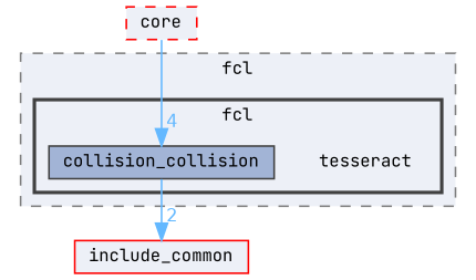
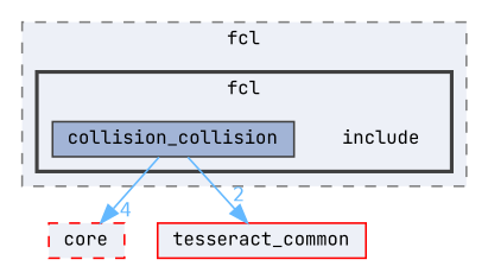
  digraph {
    compound=true
    fontname="JetBrains Mono"
    node [fontname="JetBrains Mono" fontsize=10 shape=box color=red fillcolor="#edf0f7" style=filled]
    edge [color=steelblue1 fontcolor=steelblue1 fontname="JetBrains Mono" fontsize=10 labeldistance=1.5 labelfontname=Helvetica labelfontsize=10]
-   n1 [height=0.2 label=tesseract shape=plaintext width=0.4 color="" fillcolor="" style=""]
+   n1 [height=0.2 label=include shape=plaintext width=0.4 color="" fillcolor="" style=""]
    n2 [color=grey25 fillcolor="#a2b4d6" height=0.2 label=collision_collision width=0.4]
    n3 [height=0.2 label=core style="filled,dashed" width=0.4]
-   n4 [height=0.2 label=include_common width=0.4]
+   n4 [height=0.2 label=tesseract_common width=0.4]
    subgraph cluster_1 {
      bgcolor="#edf0f7"
      fontsize=10
      label=fcl
      pencolor=grey50
      style="filled,dashed"
      subgraph cluster_2 {
        bgcolor="#edf0f7"
        fontsize=10
        label=fcl
        pencolor=grey25
        style="filled,bold"
        n1
        n2
      }
    }
-   n3 -> n2 [headlabel=4]
+   n2 -> n3 [headlabel=4]
    n2 -> n4 [headlabel=2]
  }
